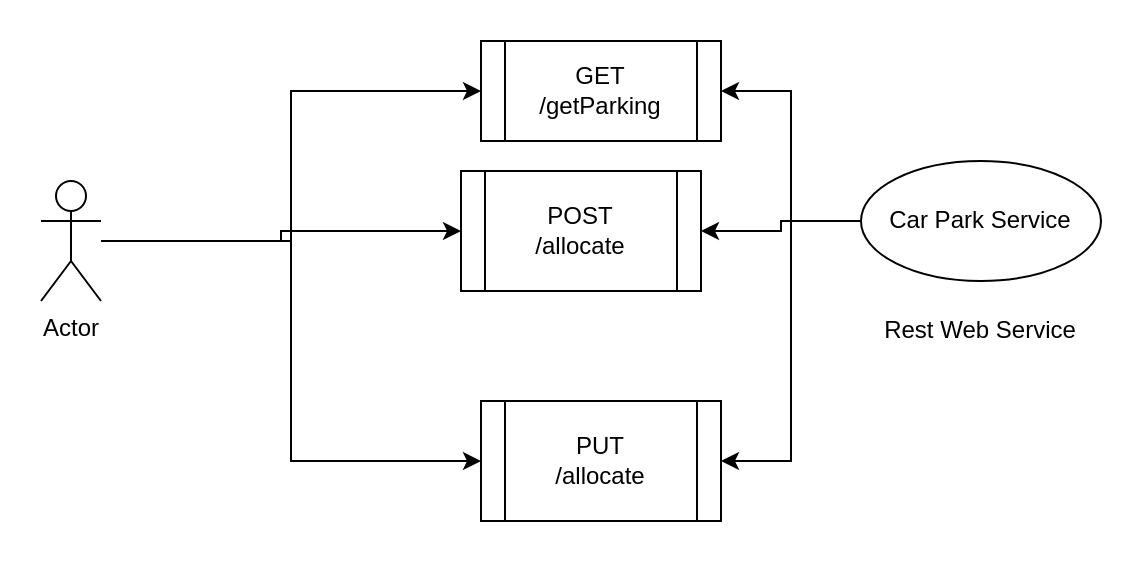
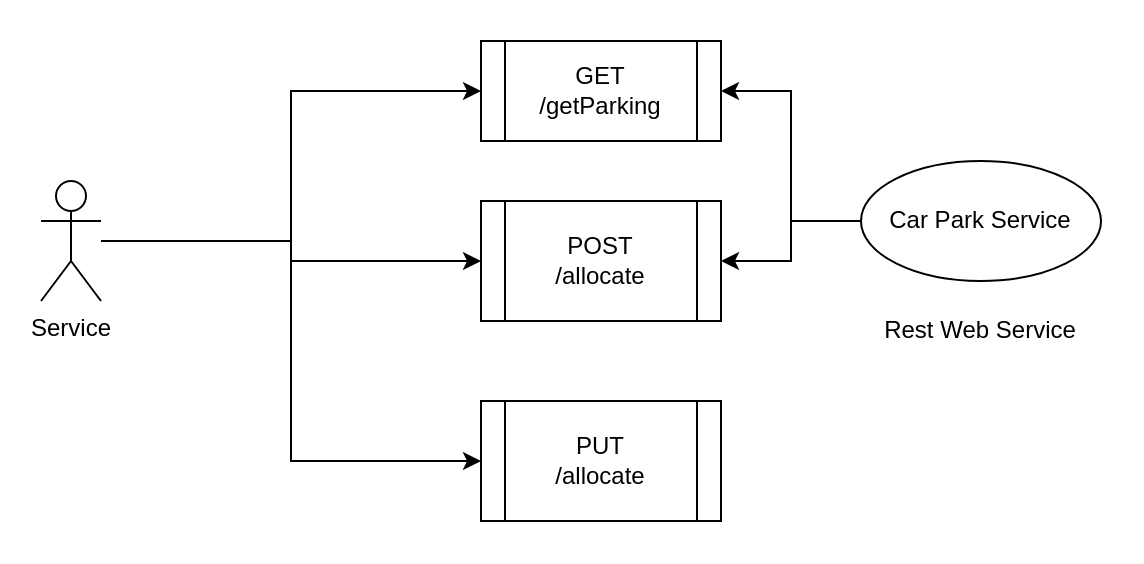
  <mxCell id="0" />
  <mxCell id="1" parent="0" />
  <mxCell id="2" style="edgeStyle=orthogonalEdgeStyle;rounded=0;orthogonalLoop=1;jettySize=auto;html=1;entryX=1;entryY=0.5;entryDx=0;entryDy=0;" edge="1" parent="1" source="5" target="7"><mxGeometry relative="1" as="geometry" /></mxCell>
  <mxCell id="3" style="edgeStyle=orthogonalEdgeStyle;rounded=0;orthogonalLoop=1;jettySize=auto;html=1;entryX=1;entryY=0.5;entryDx=0;entryDy=0;" edge="1" parent="1" source="5" target="12"><mxGeometry relative="1" as="geometry" /></mxCell>
- <mxCell id="4" style="edgeStyle=orthogonalEdgeStyle;rounded=0;orthogonalLoop=1;jettySize=auto;html=1;entryX=1;entryY=0.5;entryDx=0;entryDy=0;" edge="1" parent="1" source="5" target="13"><mxGeometry relative="1" as="geometry" /></mxCell>
  <mxCell id="5" value="Car Park Service" style="ellipse;whiteSpace=wrap;html=1;" vertex="1" parent="1"><mxGeometry x="430" y="80" width="120" height="60" as="geometry" /></mxCell>
  <mxCell id="6" value="Rest Web Service" style="text;html=1;strokeColor=none;fillColor=none;align=center;verticalAlign=middle;whiteSpace=wrap;rounded=0;" vertex="1" parent="1"><mxGeometry x="440" y="150" width="100" height="30" as="geometry" /></mxCell>
  <mxCell id="7" value="GET&lt;br&gt;/getParking" style="shape=process;whiteSpace=wrap;html=1;backgroundOutline=1;" vertex="1" parent="1"><mxGeometry x="240" y="20" width="120" height="50" as="geometry" /></mxCell>
  <mxCell id="8" style="edgeStyle=orthogonalEdgeStyle;rounded=0;orthogonalLoop=1;jettySize=auto;html=1;entryX=0;entryY=0.5;entryDx=0;entryDy=0;" edge="1" parent="1" source="11" target="7"><mxGeometry relative="1" as="geometry" /></mxCell>
  <mxCell id="9" style="edgeStyle=orthogonalEdgeStyle;rounded=0;orthogonalLoop=1;jettySize=auto;html=1;entryX=0;entryY=0.5;entryDx=0;entryDy=0;" edge="1" parent="1" source="11" target="12"><mxGeometry relative="1" as="geometry" /></mxCell>
  <mxCell id="10" style="edgeStyle=orthogonalEdgeStyle;rounded=0;orthogonalLoop=1;jettySize=auto;html=1;entryX=0;entryY=0.5;entryDx=0;entryDy=0;" edge="1" parent="1" source="11" target="13"><mxGeometry relative="1" as="geometry" /></mxCell>
- <mxCell id="11" value="Actor" style="shape=umlActor;verticalLabelPosition=bottom;verticalAlign=top;html=1;outlineConnect=0;" vertex="1" parent="1"><mxGeometry x="20" y="90" width="30" height="60" as="geometry" /></mxCell>
- <mxCell id="12" value="POST&lt;br&gt;/allocate" style="shape=process;whiteSpace=wrap;html=1;backgroundOutline=1;" vertex="1" parent="1"><mxGeometry x="230" y="85" width="120" height="60" as="geometry" /></mxCell>
+ <mxCell id="11" value="Service" style="shape=umlActor;verticalLabelPosition=bottom;verticalAlign=top;html=1;outlineConnect=0;" vertex="1" parent="1"><mxGeometry x="20" y="90" width="30" height="60" as="geometry" /></mxCell>
+ <mxCell id="12" value="POST&lt;br&gt;/allocate" style="shape=process;whiteSpace=wrap;html=1;backgroundOutline=1;" vertex="1" parent="1"><mxGeometry x="240" y="100" width="120" height="60" as="geometry" /></mxCell>
  <mxCell id="13" value="PUT&lt;br&gt;/allocate" style="shape=process;whiteSpace=wrap;html=1;backgroundOutline=1;" vertex="1" parent="1"><mxGeometry x="240" y="200" width="120" height="60" as="geometry" /></mxCell>
